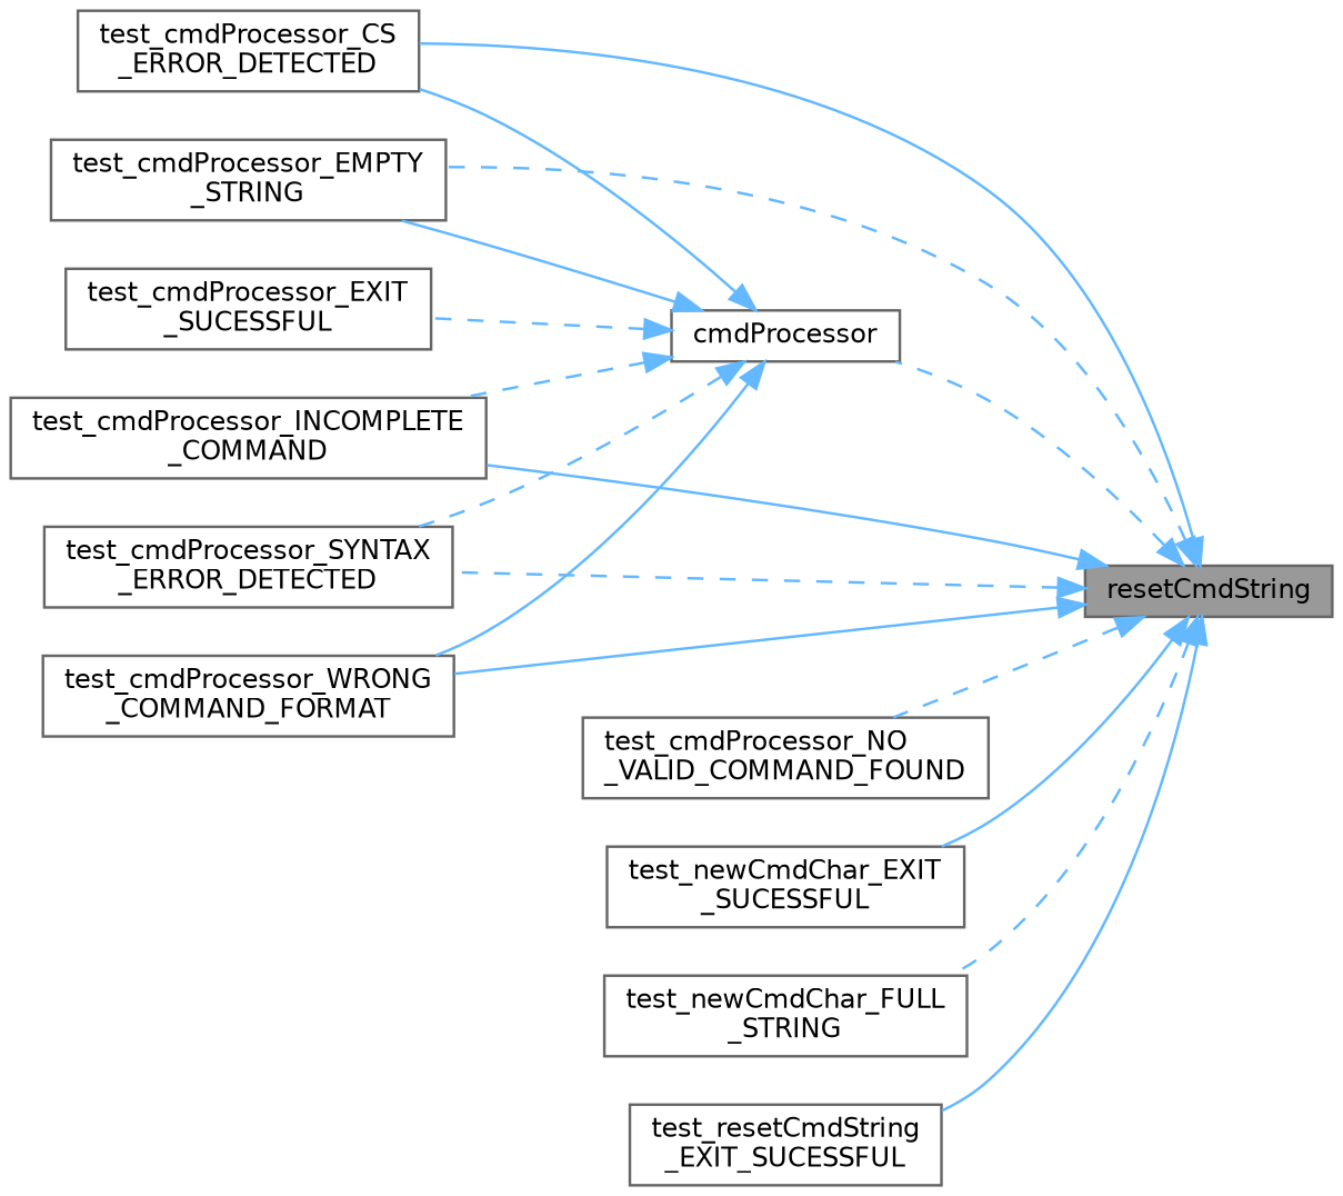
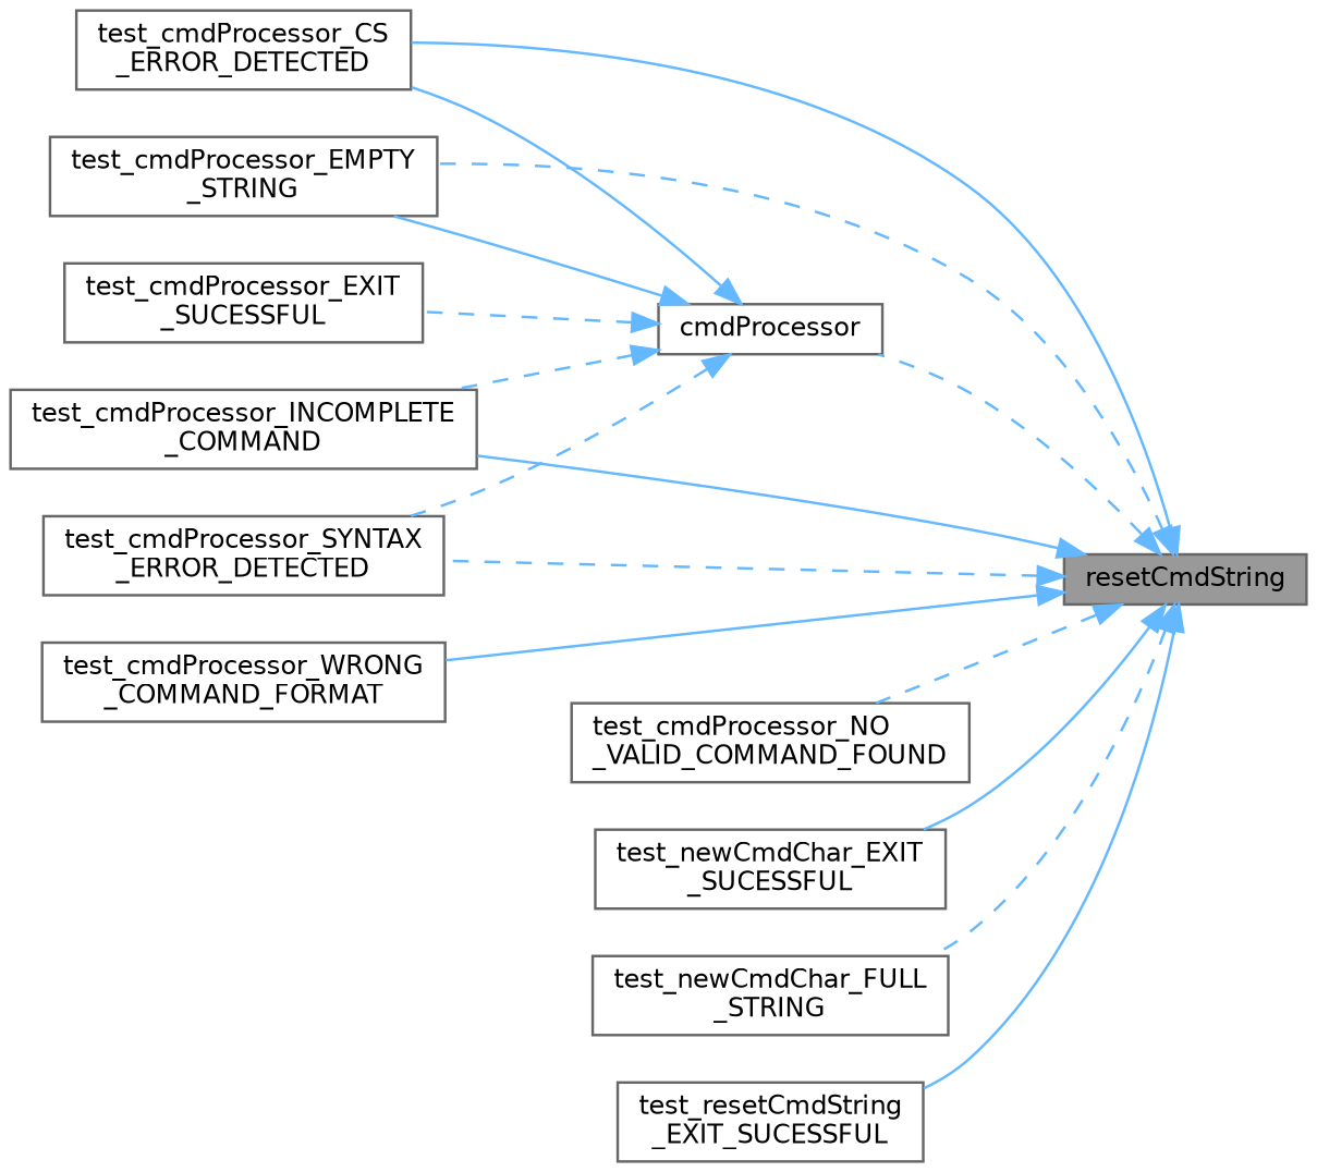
  digraph {
    rankdir=RL
    node [color=grey40 fillcolor=white fontname=Helvetica fontsize=10 shape=box style=filled]
    edge [color=steelblue1 dir=back fontname=Helvetica fontsize=10 labelfontname=Helvetica labelfontsize=10 style=dashed]
    n1 [color=gray40 fillcolor=grey60 fontcolor=black height=0.2 label=resetCmdString width=0.4]
    n2 [height=0.2 label=cmdProcessor width=0.4]
    n3 [height=0.2 label="test_cmdProcessor_CS\l_ERROR_DETECTED" width=0.4]
    n4 [height=0.2 label="test_cmdProcessor_EMPTY\l_STRING" width=0.4]
    n5 [height=0.2 label="test_cmdProcessor_INCOMPLETE\l_COMMAND" width=0.4]
    n6 [height=0.2 label="test_cmdProcessor_NO\l_VALID_COMMAND_FOUND" width=0.4]
    n7 [height=0.2 label="test_cmdProcessor_SYNTAX\l_ERROR_DETECTED" width=0.4]
    n8 [height=0.2 label="test_cmdProcessor_WRONG\l_COMMAND_FORMAT" width=0.4]
    n9 [height=0.2 label="test_newCmdChar_EXIT\l_SUCESSFUL" width=0.4]
    n10 [height=0.2 label="test_newCmdChar_FULL\l_STRING" width=0.4]
    n11 [height=0.2 label="test_resetCmdString\l_EXIT_SUCESSFUL" width=0.4]
    n12 [height=0.2 label="test_cmdProcessor_EXIT\l_SUCESSFUL" width=0.4]
    n1 -> n2
    n1 -> n3 [style=solid]
    n1 -> n4
    n1 -> n5 [style=solid]
    n1 -> n6
    n1 -> n7
    n1 -> n8 [style=solid]
    n1 -> n9 [style=solid]
    n1 -> n10
    n1 -> n11 [style=solid]
    n2 -> n3 [style=solid]
    n2 -> n4 [style=solid]
    n2 -> n5
    n2 -> n7
-   n2 -> n8 [style=solid]
    n2 -> n12
  }
